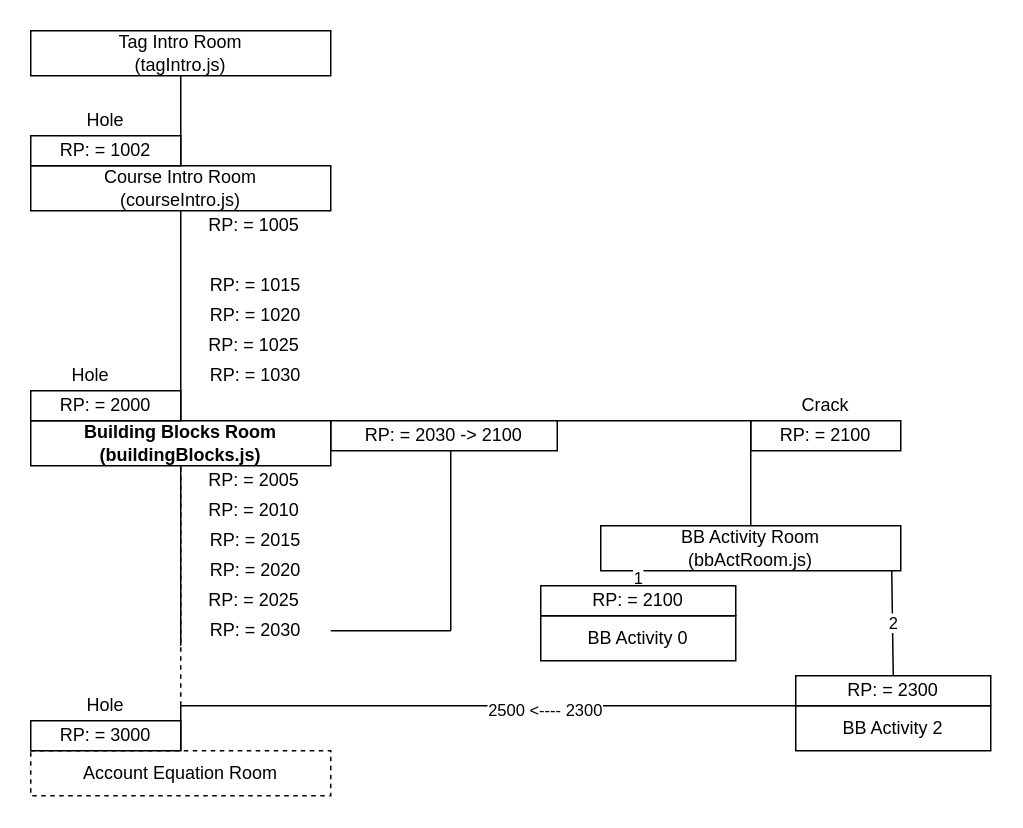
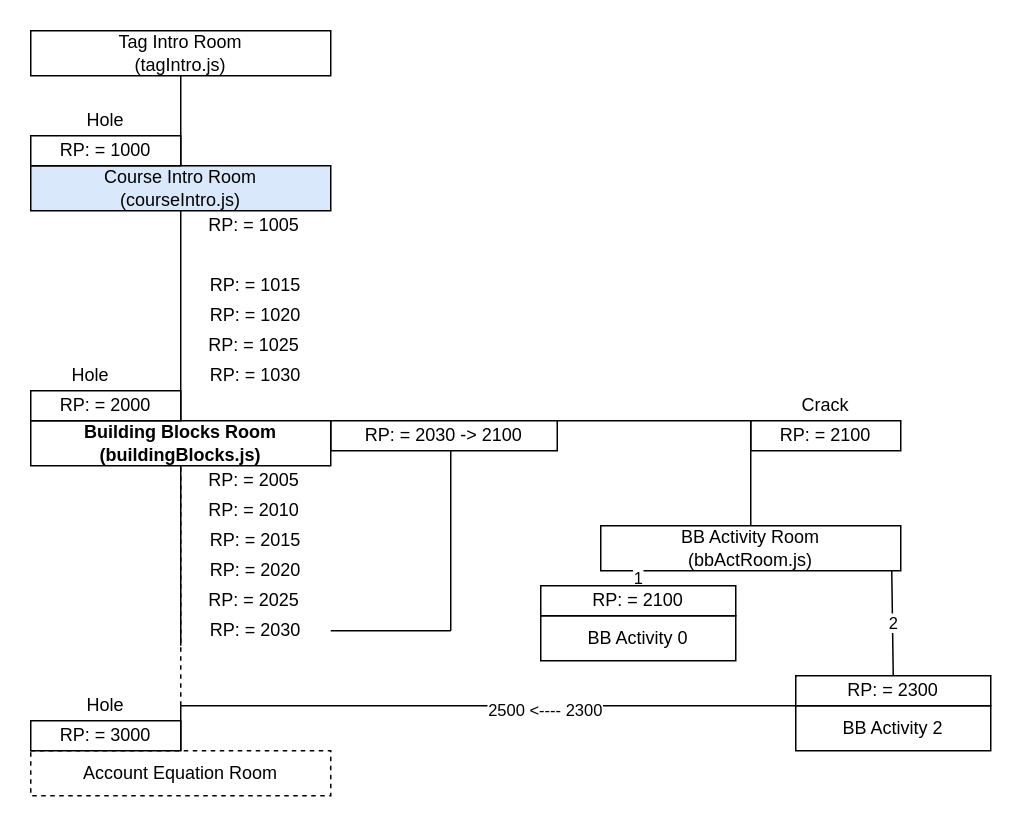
  <mxCell id="0" />
  <mxCell id="1" parent="0" />
  <mxCell id="2" value="Tag Intro Room&lt;br&gt;(tagIntro.js)" style="rounded=0;whiteSpace=wrap;html=1;" parent="1" vertex="1"><mxGeometry x="20" y="20" width="200" height="30" as="geometry" /></mxCell>
- <mxCell id="3" value="Course Intro Room&lt;br&gt;(courseIntro.js)" style="rounded=0;whiteSpace=wrap;html=1;" parent="1" vertex="1"><mxGeometry x="20" y="110" width="200" height="30" as="geometry" /></mxCell>
+ <mxCell id="3" value="Course Intro Room&lt;br&gt;(courseIntro.js)" style="rounded=0;whiteSpace=wrap;html=1;fillColor=#dae8fc;" parent="1" vertex="1"><mxGeometry x="20" y="110" width="200" height="30" as="geometry" /></mxCell>
  <mxCell id="4" value="Building Blocks Room&lt;br&gt;(buildingBlocks.js)" style="rounded=0;whiteSpace=wrap;html=1;fontStyle=1" parent="1" vertex="1"><mxGeometry x="20" y="280" width="200" height="30" as="geometry" /></mxCell>
  <mxCell id="5" value="BB Activity Room&lt;br&gt;(bbActRoom.js)" style="rounded=0;whiteSpace=wrap;html=1;" parent="1" vertex="1"><mxGeometry x="400" y="350" width="200" height="30" as="geometry" /></mxCell>
  <mxCell id="6" value="Account Equation Room" style="rounded=0;whiteSpace=wrap;html=1;dashed=1;" parent="1" vertex="1"><mxGeometry x="20" y="500" width="200" height="30" as="geometry" /></mxCell>
  <mxCell id="7" value="BB Activity 0" style="rounded=0;whiteSpace=wrap;html=1;" parent="1" vertex="1"><mxGeometry x="360" y="410" width="130" height="30" as="geometry" /></mxCell>
  <mxCell id="8" value="BB Activity 2" style="rounded=0;whiteSpace=wrap;html=1;" parent="1" vertex="1"><mxGeometry x="530" y="470" width="130" height="30" as="geometry" /></mxCell>
  <mxCell id="9" value="" style="endArrow=none;html=1;entryX=0.5;entryY=1;entryDx=0;entryDy=0;exitX=0.5;exitY=0;exitDx=0;exitDy=0;" parent="1" source="3" target="2" edge="1"><mxGeometry width="50" height="50" relative="1" as="geometry"><mxPoint x="270" y="420" as="sourcePoint" /><mxPoint x="320" y="370" as="targetPoint" /></mxGeometry></mxCell>
  <mxCell id="10" value="" style="endArrow=none;html=1;entryX=0.5;entryY=1;entryDx=0;entryDy=0;exitX=0.5;exitY=0;exitDx=0;exitDy=0;" parent="1" source="4" target="3" edge="1"><mxGeometry width="50" height="50" relative="1" as="geometry"><mxPoint x="270" y="420" as="sourcePoint" /><mxPoint x="320" y="370" as="targetPoint" /></mxGeometry></mxCell>
  <mxCell id="11" value="" style="endArrow=none;html=1;entryX=0;entryY=0;entryDx=0;entryDy=0;" parent="1" target="8" edge="1"><mxGeometry width="50" height="50" relative="1" as="geometry"><mxPoint x="120" y="470" as="sourcePoint" /><mxPoint x="320" y="370" as="targetPoint" /></mxGeometry></mxCell>
  <mxCell id="12" value="2500 &amp;lt;---- 2300" style="edgeLabel;html=1;align=center;verticalAlign=middle;resizable=0;points=[];" vertex="1" connectable="0" parent="11"><mxGeometry x="0.18" y="-2" relative="1" as="geometry"><mxPoint as="offset" /></mxGeometry></mxCell>
  <mxCell id="13" value="" style="endArrow=none;html=1;exitX=0.5;exitY=0;exitDx=0;exitDy=0;" parent="1" source="5" edge="1"><mxGeometry width="50" height="50" relative="1" as="geometry"><mxPoint x="270" y="420" as="sourcePoint" /><mxPoint x="500" y="280" as="targetPoint" /></mxGeometry></mxCell>
  <mxCell id="14" value="1" style="endArrow=none;html=1;entryX=0.125;entryY=1;entryDx=0;entryDy=0;exitX=0.5;exitY=0;exitDx=0;exitDy=0;entryPerimeter=0;" parent="1" source="42" target="5" edge="1"><mxGeometry width="50" height="50" relative="1" as="geometry"><mxPoint x="270" y="520" as="sourcePoint" /><mxPoint x="320" y="470" as="targetPoint" /></mxGeometry></mxCell>
  <mxCell id="15" value="2" style="endArrow=none;html=1;exitX=0.5;exitY=0;exitDx=0;exitDy=0;entryX=0.97;entryY=1;entryDx=0;entryDy=0;entryPerimeter=0;" parent="1" source="43" target="5" edge="1"><mxGeometry width="50" height="50" relative="1" as="geometry"><mxPoint x="270" y="520" as="sourcePoint" /><mxPoint x="593" y="340" as="targetPoint" /></mxGeometry></mxCell>
- <mxCell id="16" value="RP: = 1002" style="text;html=1;fillColor=none;align=center;verticalAlign=middle;whiteSpace=wrap;rounded=0;strokeColor=#000000;" parent="1" vertex="1"><mxGeometry x="20" y="90" width="100" height="20" as="geometry" /></mxCell>
+ <mxCell id="16" value="RP: = 1000" style="text;html=1;fillColor=none;align=center;verticalAlign=middle;whiteSpace=wrap;rounded=0;strokeColor=#000000;" parent="1" vertex="1"><mxGeometry x="20" y="90" width="100" height="20" as="geometry" /></mxCell>
  <mxCell id="17" value="" style="endArrow=none;html=1;" parent="1" target="6" edge="1"><mxGeometry width="50" height="50" relative="1" as="geometry"><mxPoint x="120" y="470" as="sourcePoint" /><mxPoint x="320" y="270" as="targetPoint" /></mxGeometry></mxCell>
  <mxCell id="18" value="" style="endArrow=none;dashed=1;html=1;entryX=0.5;entryY=1;entryDx=0;entryDy=0;" parent="1" target="4" edge="1"><mxGeometry width="50" height="50" relative="1" as="geometry"><mxPoint x="120" y="470" as="sourcePoint" /><mxPoint x="320" y="270" as="targetPoint" /></mxGeometry></mxCell>
  <mxCell id="19" value="RP: = 1005" style="text;html=1;strokeColor=none;fillColor=none;align=center;verticalAlign=middle;whiteSpace=wrap;rounded=0;" parent="1" vertex="1"><mxGeometry x="119" y="140" width="100" height="20" as="geometry" /></mxCell>
  <mxCell id="20" value="RP: = 1015" style="text;html=1;strokeColor=none;fillColor=none;align=center;verticalAlign=middle;whiteSpace=wrap;rounded=0;" parent="1" vertex="1"><mxGeometry x="120" y="180" width="100" height="20" as="geometry" /></mxCell>
  <mxCell id="21" value="RP: = 2000" style="text;html=1;fillColor=none;align=center;verticalAlign=middle;whiteSpace=wrap;rounded=0;strokeColor=#000000;" parent="1" vertex="1"><mxGeometry x="20" y="260" width="100" height="20" as="geometry" /></mxCell>
  <mxCell id="22" value="RP: = 1020" style="text;html=1;strokeColor=none;fillColor=none;align=center;verticalAlign=middle;whiteSpace=wrap;rounded=0;" parent="1" vertex="1"><mxGeometry x="120" y="200" width="100" height="20" as="geometry" /></mxCell>
  <mxCell id="23" value="RP: = 1025" style="text;html=1;strokeColor=none;fillColor=none;align=center;verticalAlign=middle;whiteSpace=wrap;rounded=0;" parent="1" vertex="1"><mxGeometry x="119" y="220" width="100" height="20" as="geometry" /></mxCell>
  <mxCell id="24" value="RP: = 1030" style="text;html=1;strokeColor=none;fillColor=none;align=center;verticalAlign=middle;whiteSpace=wrap;rounded=0;" parent="1" vertex="1"><mxGeometry x="120" y="240" width="100" height="20" as="geometry" /></mxCell>
  <mxCell id="25" value="Hole" style="text;html=1;strokeColor=none;fillColor=none;align=center;verticalAlign=middle;whiteSpace=wrap;rounded=0;" parent="1" vertex="1"><mxGeometry x="40" y="240" width="40" height="20" as="geometry" /></mxCell>
  <mxCell id="26" value="Hole" style="text;html=1;strokeColor=none;fillColor=none;align=center;verticalAlign=middle;whiteSpace=wrap;rounded=0;" parent="1" vertex="1"><mxGeometry x="50" y="70" width="40" height="20" as="geometry" /></mxCell>
  <mxCell id="27" value="" style="endArrow=none;html=1;entryX=0.5;entryY=1;entryDx=0;entryDy=0;exitX=0;exitY=1;exitDx=0;exitDy=0;" parent="1" source="33" edge="1"><mxGeometry width="50" height="50" relative="1" as="geometry"><mxPoint x="120" y="450" as="sourcePoint" /><mxPoint x="120" y="310" as="targetPoint" /></mxGeometry></mxCell>
  <mxCell id="28" value="RP: = 2005" style="text;html=1;strokeColor=none;fillColor=none;align=center;verticalAlign=middle;whiteSpace=wrap;rounded=0;" parent="1" vertex="1"><mxGeometry x="119" y="310" width="100" height="20" as="geometry" /></mxCell>
  <mxCell id="29" value="RP: = 2010" style="text;html=1;strokeColor=none;fillColor=none;align=center;verticalAlign=middle;whiteSpace=wrap;rounded=0;" parent="1" vertex="1"><mxGeometry x="119" y="330" width="100" height="20" as="geometry" /></mxCell>
  <mxCell id="30" value="RP: = 2015" style="text;html=1;strokeColor=none;fillColor=none;align=center;verticalAlign=middle;whiteSpace=wrap;rounded=0;" parent="1" vertex="1"><mxGeometry x="120" y="350" width="100" height="20" as="geometry" /></mxCell>
  <mxCell id="31" value="RP: = 2020" style="text;html=1;strokeColor=none;fillColor=none;align=center;verticalAlign=middle;whiteSpace=wrap;rounded=0;" parent="1" vertex="1"><mxGeometry x="120" y="370" width="100" height="20" as="geometry" /></mxCell>
  <mxCell id="32" value="RP: = 2025" style="text;html=1;strokeColor=none;fillColor=none;align=center;verticalAlign=middle;whiteSpace=wrap;rounded=0;" parent="1" vertex="1"><mxGeometry x="119" y="390" width="100" height="20" as="geometry" /></mxCell>
  <mxCell id="33" value="RP: = 2030" style="text;html=1;strokeColor=none;fillColor=none;align=center;verticalAlign=middle;whiteSpace=wrap;rounded=0;" parent="1" vertex="1"><mxGeometry x="120" y="410" width="100" height="20" as="geometry" /></mxCell>
  <mxCell id="34" value="RP: = 3000" style="text;html=1;fillColor=none;align=center;verticalAlign=middle;whiteSpace=wrap;rounded=0;strokeColor=#000000;" parent="1" vertex="1"><mxGeometry x="20" y="480" width="100" height="20" as="geometry" /></mxCell>
  <mxCell id="35" value="Hole" style="text;html=1;strokeColor=none;fillColor=none;align=center;verticalAlign=middle;whiteSpace=wrap;rounded=0;" parent="1" vertex="1"><mxGeometry x="50" y="460" width="40" height="20" as="geometry" /></mxCell>
  <mxCell id="36" value="RP: = 2030 -&amp;gt; 2100" style="text;html=1;fillColor=none;align=center;verticalAlign=middle;whiteSpace=wrap;rounded=0;strokeColor=#000000;" parent="1" vertex="1"><mxGeometry x="220" y="280" width="151" height="20" as="geometry" /></mxCell>
  <mxCell id="37" value="" style="endArrow=none;html=1;entryX=1;entryY=0;entryDx=0;entryDy=0;" parent="1" target="36" edge="1"><mxGeometry width="50" height="50" relative="1" as="geometry"><mxPoint x="500" y="280" as="sourcePoint" /><mxPoint x="220" y="280" as="targetPoint" /></mxGeometry></mxCell>
  <mxCell id="38" value="RP: = 2100" style="text;html=1;fillColor=none;align=center;verticalAlign=middle;whiteSpace=wrap;rounded=0;strokeColor=#000000;" parent="1" vertex="1"><mxGeometry x="500" y="280" width="100" height="20" as="geometry" /></mxCell>
  <mxCell id="39" value="Crack" style="text;html=1;strokeColor=none;fillColor=none;align=center;verticalAlign=middle;whiteSpace=wrap;rounded=0;" parent="1" vertex="1"><mxGeometry x="530" y="260" width="40" height="20" as="geometry" /></mxCell>
  <mxCell id="40" value="" style="endArrow=none;html=1;exitX=1;exitY=0.5;exitDx=0;exitDy=0;" parent="1" source="33" edge="1"><mxGeometry width="50" height="50" relative="1" as="geometry"><mxPoint x="270" y="320" as="sourcePoint" /><mxPoint x="300" y="420" as="targetPoint" /></mxGeometry></mxCell>
  <mxCell id="41" value="" style="endArrow=none;html=1;" parent="1" edge="1"><mxGeometry width="50" height="50" relative="1" as="geometry"><mxPoint x="300" y="420" as="sourcePoint" /><mxPoint x="300" y="300" as="targetPoint" /></mxGeometry></mxCell>
  <mxCell id="42" value="RP: = 2100" style="text;html=1;fillColor=none;align=center;verticalAlign=middle;whiteSpace=wrap;rounded=0;strokeColor=#000000;" parent="1" vertex="1"><mxGeometry x="360" y="390" width="130" height="20" as="geometry" /></mxCell>
  <mxCell id="43" value="RP: = 2300" style="text;html=1;fillColor=none;align=center;verticalAlign=middle;whiteSpace=wrap;rounded=0;strokeColor=#000000;" parent="1" vertex="1"><mxGeometry x="530" y="450" width="130" height="20" as="geometry" /></mxCell>
